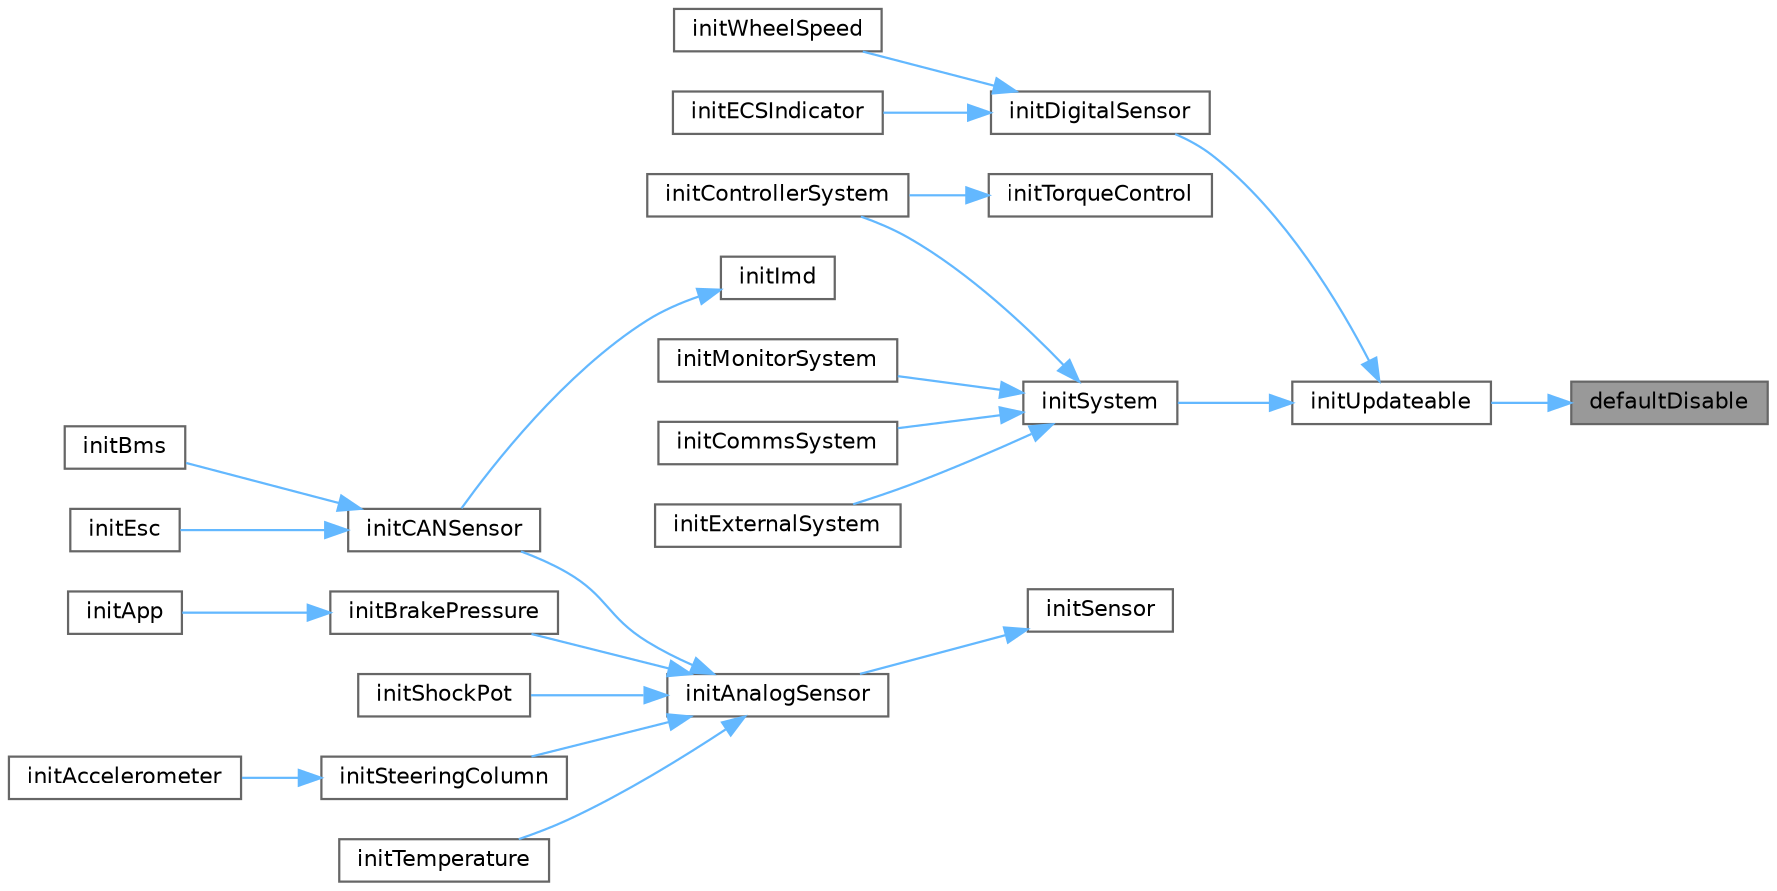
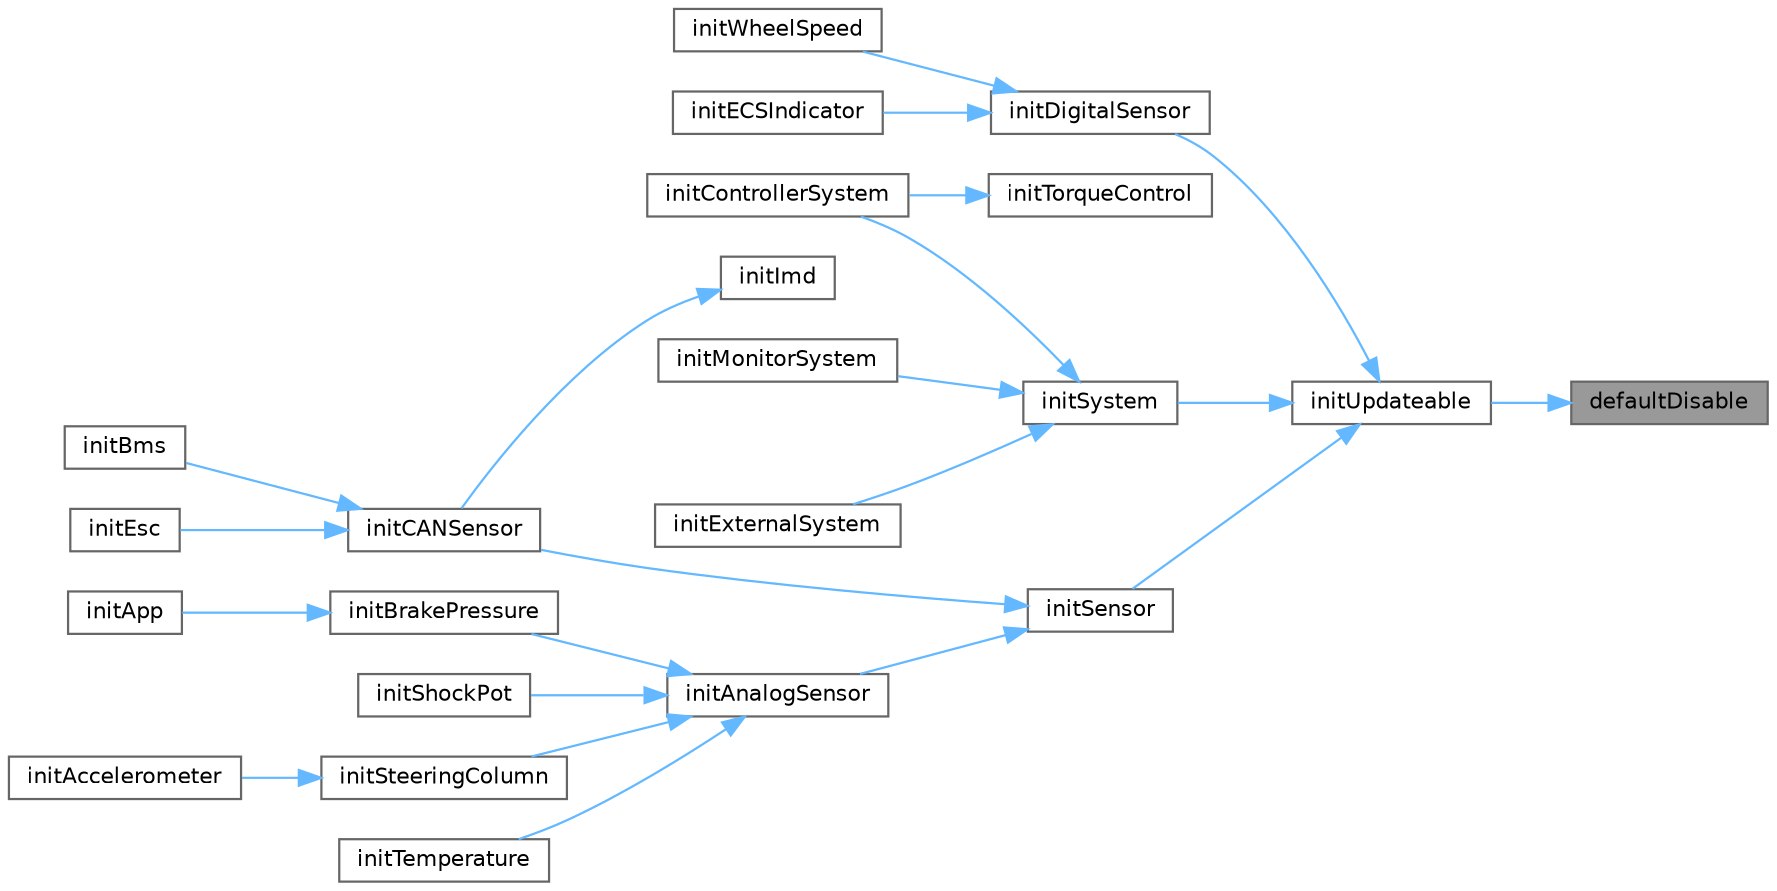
  digraph {
    rankdir=RL
    node [color=grey40 fillcolor=white fontname=Helvetica fontsize=10 shape=box style=filled]
    edge [color=steelblue1 dir=back fontname=Helvetica fontsize=10 labelfontname=Helvetica labelfontsize=10 style=solid]
    n1 [color=gray40 fillcolor=grey60 fontcolor=black height=0.2 label=defaultDisable width=0.4]
    n2 [height=0.2 label=initUpdateable width=0.4]
    n3 [height=0.2 label=initSensor width=0.4]
    n4 [height=0.2 label=initSystem width=0.4]
    n5 [height=0.2 label=initDigitalSensor width=0.4]
    n6 [height=0.2 label=initAnalogSensor width=0.4]
    n7 [height=0.2 label=initCANSensor width=0.4]
-   n8 [height=0.2 label=initCommsSystem width=0.4]
    n9 [height=0.2 label=initControllerSystem width=0.4]
    n10 [height=0.2 label=initExternalSystem width=0.4]
    n11 [height=0.2 label=initMonitorSystem width=0.4]
    n12 [height=0.2 label=initBrakePressure width=0.4]
    n13 [height=0.2 label=initShockPot width=0.4]
    n14 [height=0.2 label=initSteeringColumn width=0.4]
    n15 [height=0.2 label=initTemperature width=0.4]
    n16 [height=0.2 label=initBms width=0.4]
    n17 [height=0.2 label=initEsc width=0.4]
    n18 [height=0.2 label=initECSIndicator width=0.4]
    n19 [height=0.2 label=initWheelSpeed width=0.4]
    n20 [height=0.2 label=initAccelerometer width=0.4]
    n21 [height=0.2 label=initApp width=0.4]
    n22 [height=0.2 label=initImd width=0.4]
    n23 [height=0.2 label=initTorqueControl width=0.4]
    n1 -> n2
+   n2 -> n3
    n2 -> n4
    n2 -> n5
    n3 -> n6
-   n6 -> n7
-   n4 -> n8
+   n3 -> n7
    n4 -> n9
    n4 -> n10
    n4 -> n11
    n5 -> n18
    n5 -> n19
    n6 -> n12
    n6 -> n13
    n6 -> n14
    n6 -> n15
    n7 -> n16
    n7 -> n17
    n12 -> n21
    n14 -> n20
    n22 -> n7
    n23 -> n9
  }
